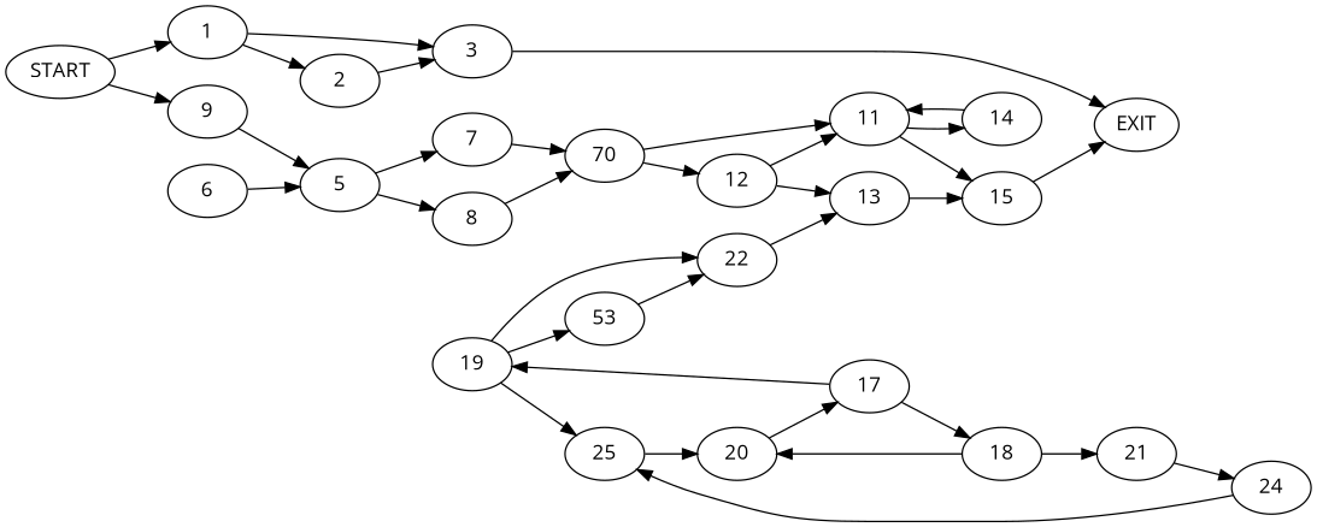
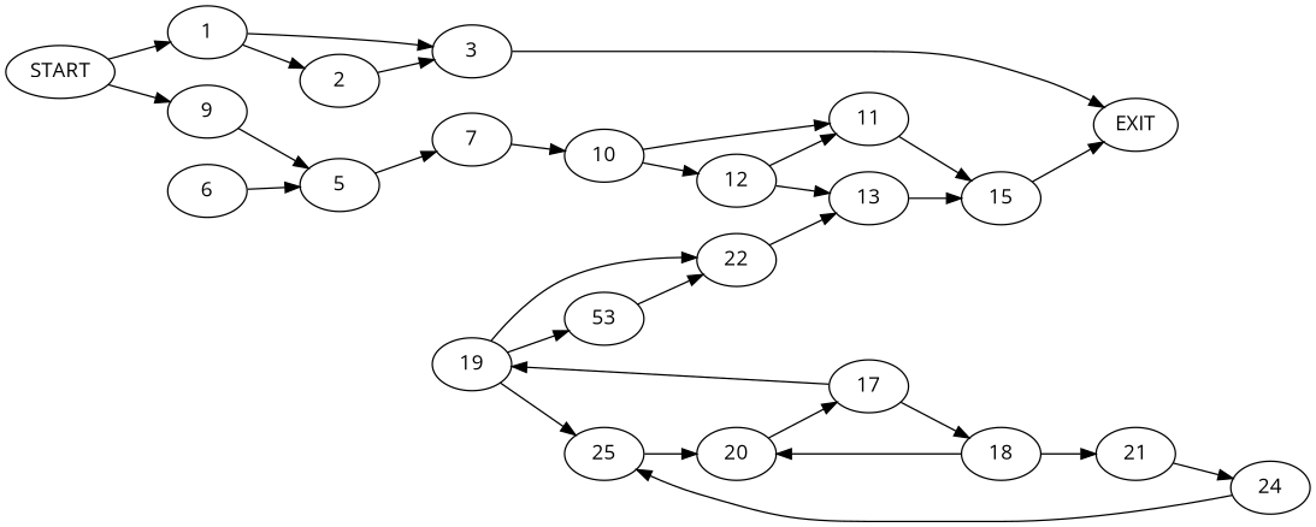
  digraph {
    fontname="Open Sans"
    rankdir=LR
    node [fontname="Open Sans"]
    edge [fontname="Open Sans"]
    n1 [label=START]
    1
    9
    2
    3
    5
    n7 [label=EXIT]
    7
-   8
    6
-   10 [label=70]
+   10
    11
    12
-   14
    15
    13
    17
    18
    19
    20
    21
    22
    n23 [label=53]
    25
    24
    n1 -> 1
    n1 -> 9
    1 -> 2
    1 -> 3
    9 -> 5
    2 -> 3
    3 -> n7
    5 -> 7
-   5 -> 8
    7 -> 10
-   8 -> 10
    6 -> 5
    10 -> 11
    10 -> 12
-   11 -> 14
    11 -> 15
    12 -> 11
    12 -> 13
-   14 -> 11
    15 -> n7
    13 -> 15
    17 -> 18
    17 -> 19
    18 -> 20
    18 -> 21
    19 -> 22
    19 -> n23
    19 -> 25
    20 -> 17
    21 -> 24
    22 -> 13
    n23 -> 22
    25 -> 20
    24 -> 25
  }
